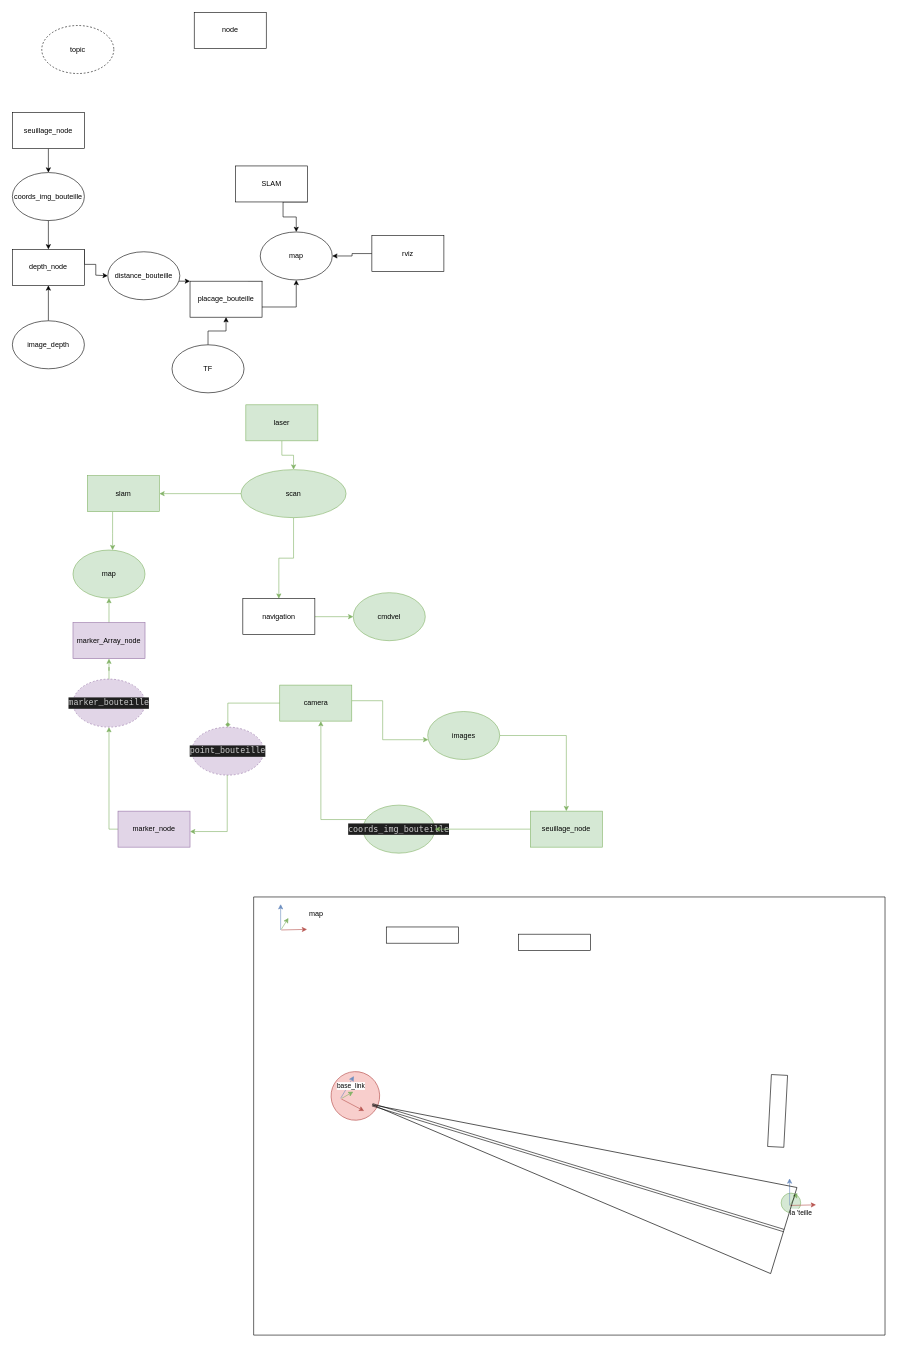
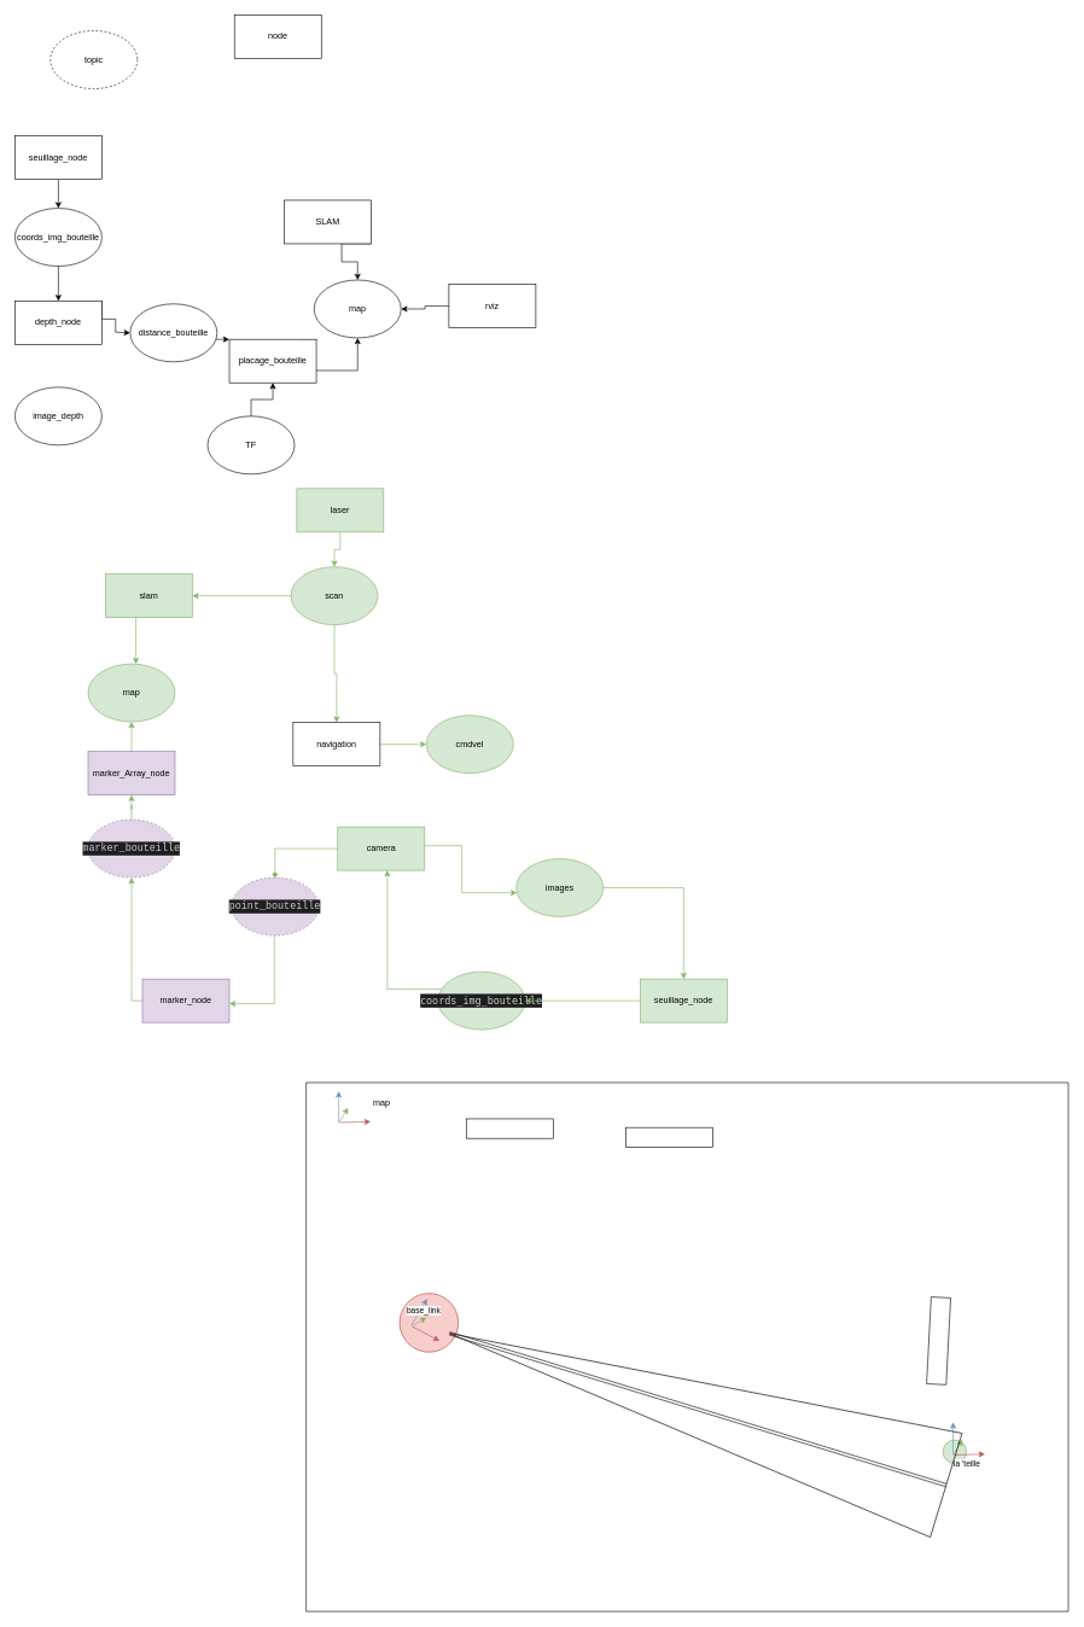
  <mxCell id="0" />
  <mxCell id="1" parent="0" />
  <mxCell id="2" value="node" style="rounded=0;whiteSpace=wrap;html=1;" parent="1" vertex="1"><mxGeometry x="323" y="20" width="120" height="60" as="geometry" /></mxCell>
  <mxCell id="3" value="topic" style="ellipse;whiteSpace=wrap;html=1;dashed=1;" parent="1" vertex="1"><mxGeometry x="69" y="42" width="120" height="80" as="geometry" /></mxCell>
  <mxCell id="4" style="edgeStyle=orthogonalEdgeStyle;rounded=0;orthogonalLoop=1;jettySize=auto;html=1;exitX=1;exitY=0;exitDx=0;exitDy=0;entryX=0;entryY=0.5;entryDx=0;entryDy=0;" parent="1" source="5" target="7" edge="1"><mxGeometry relative="1" as="geometry"><Array as="points"><mxPoint x="140" y="440" /><mxPoint x="159" y="440" /><mxPoint x="159" y="458" /></Array></mxGeometry></mxCell>
  <mxCell id="5" value="depth_node" style="rounded=0;whiteSpace=wrap;html=1;" parent="1" vertex="1"><mxGeometry x="20" y="415" width="120" height="60" as="geometry" /></mxCell>
  <mxCell id="6" style="edgeStyle=orthogonalEdgeStyle;rounded=0;orthogonalLoop=1;jettySize=auto;html=1;" parent="1" source="7" target="9" edge="1"><mxGeometry relative="1" as="geometry"><Array as="points"><mxPoint x="247" y="489" /></Array></mxGeometry></mxCell>
  <mxCell id="7" value="distance_bouteille" style="ellipse;whiteSpace=wrap;html=1;" parent="1" vertex="1"><mxGeometry x="179" y="419" width="120" height="80" as="geometry" /></mxCell>
  <mxCell id="8" style="edgeStyle=orthogonalEdgeStyle;rounded=0;orthogonalLoop=1;jettySize=auto;html=1;exitX=1;exitY=0;exitDx=0;exitDy=0;" parent="1" source="9" target="10" edge="1"><mxGeometry relative="1" as="geometry"><Array as="points"><mxPoint x="413" y="469" /><mxPoint x="413" y="511" /><mxPoint x="493" y="511" /></Array></mxGeometry></mxCell>
  <mxCell id="9" value="placage_bouteille" style="rounded=0;whiteSpace=wrap;html=1;" parent="1" vertex="1"><mxGeometry x="316" y="468" width="120" height="60" as="geometry" /></mxCell>
  <mxCell id="10" value="map" style="ellipse;whiteSpace=wrap;html=1;" parent="1" vertex="1"><mxGeometry x="433" y="386" width="120" height="80" as="geometry" /></mxCell>
  <mxCell id="11" style="edgeStyle=orthogonalEdgeStyle;rounded=0;orthogonalLoop=1;jettySize=auto;html=1;exitX=1;exitY=1;exitDx=0;exitDy=0;" parent="1" source="12" target="10" edge="1"><mxGeometry relative="1" as="geometry"><Array as="points"><mxPoint x="471" y="336" /><mxPoint x="471" y="361" /><mxPoint x="493" y="361" /></Array></mxGeometry></mxCell>
  <mxCell id="12" value="SLAM" style="rounded=0;whiteSpace=wrap;html=1;" parent="1" vertex="1"><mxGeometry x="392" y="276" width="120" height="60" as="geometry" /></mxCell>
  <mxCell id="13" style="edgeStyle=orthogonalEdgeStyle;rounded=0;orthogonalLoop=1;jettySize=auto;html=1;" parent="1" source="14" target="10" edge="1"><mxGeometry relative="1" as="geometry" /></mxCell>
  <mxCell id="14" value="rviz" style="rounded=0;whiteSpace=wrap;html=1;" parent="1" vertex="1"><mxGeometry x="619" y="392" width="120" height="60" as="geometry" /></mxCell>
  <mxCell id="15" style="edgeStyle=orthogonalEdgeStyle;rounded=0;orthogonalLoop=1;jettySize=auto;html=1;exitX=0.5;exitY=0;exitDx=0;exitDy=0;" parent="1" source="16" target="9" edge="1"><mxGeometry relative="1" as="geometry" /></mxCell>
  <mxCell id="16" value="TF" style="ellipse;whiteSpace=wrap;html=1;" parent="1" vertex="1"><mxGeometry x="286" y="574" width="120" height="80" as="geometry" /></mxCell>
  <mxCell id="17" value="coords_img_bouteille" style="ellipse;whiteSpace=wrap;html=1;" parent="1" vertex="1"><mxGeometry x="20" y="287" width="120" height="80" as="geometry" /></mxCell>
  <mxCell id="18" style="edgeStyle=orthogonalEdgeStyle;rounded=0;orthogonalLoop=1;jettySize=auto;html=1;" parent="1" source="19" target="17" edge="1"><mxGeometry relative="1" as="geometry" /></mxCell>
  <mxCell id="19" value="seuillage_node" style="rounded=0;whiteSpace=wrap;html=1;" parent="1" vertex="1"><mxGeometry x="20" y="187" width="120" height="60" as="geometry" /></mxCell>
  <mxCell id="20" style="edgeStyle=orthogonalEdgeStyle;rounded=0;orthogonalLoop=1;jettySize=auto;html=1;" parent="1" source="17" target="5" edge="1"><mxGeometry relative="1" as="geometry" /></mxCell>
- <mxCell id="21" style="edgeStyle=orthogonalEdgeStyle;rounded=0;orthogonalLoop=1;jettySize=auto;html=1;" parent="1" source="22" target="5" edge="1"><mxGeometry relative="1" as="geometry" /></mxCell>
  <mxCell id="22" value="image_depth" style="ellipse;whiteSpace=wrap;html=1;" parent="1" vertex="1"><mxGeometry x="20" y="534" width="120" height="80" as="geometry" /></mxCell>
  <mxCell id="23" style="edgeStyle=orthogonalEdgeStyle;rounded=0;orthogonalLoop=1;jettySize=auto;html=1;fillColor=#d5e8d4;strokeColor=#82b366;" parent="1" source="24" target="27" edge="1"><mxGeometry relative="1" as="geometry"><Array as="points"><mxPoint x="187" y="888" /><mxPoint x="187" y="888" /></Array></mxGeometry></mxCell>
  <mxCell id="24" value="slam" style="rounded=0;whiteSpace=wrap;html=1;fillColor=#d5e8d4;strokeColor=#82b366;" parent="1" vertex="1"><mxGeometry x="145" y="792" width="120" height="60" as="geometry" /></mxCell>
  <mxCell id="25" style="edgeStyle=orthogonalEdgeStyle;rounded=0;orthogonalLoop=1;jettySize=auto;html=1;fillColor=#d5e8d4;strokeColor=#82b366;" parent="1" source="26" target="28" edge="1"><mxGeometry relative="1" as="geometry" /></mxCell>
  <mxCell id="26" value="navigation" style="rounded=0;whiteSpace=wrap;html=1;" parent="1" vertex="1"><mxGeometry x="404" y="997" width="120" height="60" as="geometry" /></mxCell>
  <mxCell id="27" value="map" style="ellipse;whiteSpace=wrap;html=1;fillColor=#d5e8d4;strokeColor=#82b366;" parent="1" vertex="1"><mxGeometry x="121" y="916" width="120" height="80" as="geometry" /></mxCell>
  <mxCell id="28" value="cmdvel" style="ellipse;whiteSpace=wrap;html=1;fillColor=#d5e8d4;strokeColor=#82b366;" parent="1" vertex="1"><mxGeometry x="588" y="987" width="120" height="80" as="geometry" /></mxCell>
  <mxCell id="29" style="edgeStyle=orthogonalEdgeStyle;rounded=0;orthogonalLoop=1;jettySize=auto;html=1;fillColor=#d5e8d4;strokeColor=#82b366;" parent="1" source="30" target="37" edge="1"><mxGeometry relative="1" as="geometry"><Array as="points"><mxPoint x="534" y="1365" /></Array></mxGeometry></mxCell>
  <mxCell id="30" value="&lt;div data-darkreader-inline-bgcolor=&quot;&quot; data-darkreader-inline-color=&quot;&quot; style=&quot;color: rgb(204, 204, 204); background-color: rgb(31, 31, 31); font-family: &amp;quot;Droid Sans Mono&amp;quot;, &amp;quot;monospace&amp;quot;, monospace; font-size: 14px; line-height: 19px; --darkreader-inline-color: #e6e0d8; --darkreader-inline-bgcolor: #1a1d1e;&quot;&gt;coords_img_bouteille&lt;/div&gt;" style="ellipse;whiteSpace=wrap;html=1;fillColor=#d5e8d4;strokeColor=#82b366;" parent="1" vertex="1"><mxGeometry x="604" y="1341" width="120" height="80" as="geometry" /></mxCell>
  <mxCell id="31" style="edgeStyle=orthogonalEdgeStyle;rounded=0;orthogonalLoop=1;jettySize=auto;html=1;fillColor=#d5e8d4;strokeColor=#82b366;" parent="1" source="32" target="30" edge="1"><mxGeometry relative="1" as="geometry" /></mxCell>
  <mxCell id="32" value="seuillage_node" style="rounded=0;whiteSpace=wrap;html=1;fillColor=#d5e8d4;strokeColor=#82b366;" parent="1" vertex="1"><mxGeometry x="883" y="1351" width="120" height="60" as="geometry" /></mxCell>
  <mxCell id="33" style="edgeStyle=orthogonalEdgeStyle;rounded=0;orthogonalLoop=1;jettySize=auto;html=1;fillColor=#d5e8d4;strokeColor=#82b366;" parent="1" source="34" target="32" edge="1"><mxGeometry relative="1" as="geometry" /></mxCell>
  <mxCell id="34" value="images" style="ellipse;whiteSpace=wrap;html=1;fillColor=#d5e8d4;strokeColor=#82b366;" parent="1" vertex="1"><mxGeometry x="712" y="1185" width="120" height="80" as="geometry" /></mxCell>
  <mxCell id="35" style="edgeStyle=orthogonalEdgeStyle;rounded=0;orthogonalLoop=1;jettySize=auto;html=1;fillColor=#d5e8d4;strokeColor=#82b366;" parent="1" source="37" target="34" edge="1"><mxGeometry relative="1" as="geometry"><Array as="points"><mxPoint x="637" y="1167" /><mxPoint x="637" y="1232" /></Array></mxGeometry></mxCell>
  <mxCell id="36" style="edgeStyle=orthogonalEdgeStyle;rounded=0;orthogonalLoop=1;jettySize=auto;html=1;fillColor=#d5e8d4;strokeColor=#82b366;" parent="1" source="73" target="70" edge="1"><mxGeometry relative="1" as="geometry"><Array as="points"><mxPoint x="181" y="1381" /></Array></mxGeometry></mxCell>
  <mxCell id="37" value="camera" style="rounded=0;whiteSpace=wrap;html=1;fillColor=#d5e8d4;strokeColor=#82b366;" parent="1" vertex="1"><mxGeometry x="465.5" y="1141" width="120" height="60" as="geometry" /></mxCell>
  <mxCell id="38" style="edgeStyle=orthogonalEdgeStyle;rounded=0;orthogonalLoop=1;jettySize=auto;html=1;fillColor=#d5e8d4;strokeColor=#82b366;" parent="1" source="39" target="42" edge="1"><mxGeometry relative="1" as="geometry" /></mxCell>
  <mxCell id="39" value="laser" style="rounded=0;whiteSpace=wrap;html=1;fillColor=#d5e8d4;strokeColor=#82b366;" parent="1" vertex="1"><mxGeometry x="409" y="674" width="120" height="60" as="geometry" /></mxCell>
  <mxCell id="40" style="edgeStyle=orthogonalEdgeStyle;rounded=0;orthogonalLoop=1;jettySize=auto;html=1;fillColor=#d5e8d4;strokeColor=#82b366;" parent="1" source="42" target="24" edge="1"><mxGeometry relative="1" as="geometry" /></mxCell>
  <mxCell id="41" style="edgeStyle=orthogonalEdgeStyle;rounded=0;orthogonalLoop=1;jettySize=auto;html=1;fillColor=#d5e8d4;strokeColor=#82b366;" parent="1" source="42" target="26" edge="1"><mxGeometry relative="1" as="geometry" /></mxCell>
- <mxCell id="42" value="scan" style="ellipse;whiteSpace=wrap;html=1;fillColor=#d5e8d4;strokeColor=#82b366;" parent="1" vertex="1"><mxGeometry x="401" y="782" width="175" height="80" as="geometry" /></mxCell>
+ <mxCell id="42" value="scan" style="ellipse;whiteSpace=wrap;html=1;fillColor=#d5e8d4;strokeColor=#82b366;" parent="1" vertex="1"><mxGeometry x="401" y="782" width="120" height="80" as="geometry" /></mxCell>
  <mxCell id="43" value="" style="swimlane;startSize=0;fillColor=none;" parent="1" vertex="1"><mxGeometry x="422" y="1494" width="1052" height="730" as="geometry" /></mxCell>
  <mxCell id="44" value="" style="group;rotation=0;" parent="43" vertex="1" connectable="0"><mxGeometry x="112.998" y="274.002" width="824.002" height="387.404" as="geometry" /></mxCell>
  <mxCell id="45" value="" style="ellipse;whiteSpace=wrap;html=1;aspect=fixed;fillColor=#d5e8d4;strokeColor=#82b366;" parent="44" vertex="1"><mxGeometry x="765.93" y="219.41" width="32.59" height="32.59" as="geometry" /></mxCell>
  <mxCell id="46" value="" style="group;rotation=15;" parent="44" vertex="1" connectable="0"><mxGeometry x="9" y="117" width="815.002" height="219.59" as="geometry" /></mxCell>
  <mxCell id="47" value="" style="group;rotation=20;" parent="46" vertex="1" connectable="0"><mxGeometry x="7" y="-99" width="112.002" height="81" as="geometry" /></mxCell>
  <mxCell id="48" value="" style="ellipse;whiteSpace=wrap;html=1;aspect=fixed;fillColor=#f8cecc;strokeColor=#b85450;rotation=20;" parent="47" vertex="1"><mxGeometry y="-1" width="81" height="81" as="geometry" /></mxCell>
  <mxCell id="49" value="" style="group;rotation=30;" parent="47" vertex="1" connectable="0"><mxGeometry x="24.002" y="14.498" width="44" height="50" as="geometry" /></mxCell>
  <mxCell id="50" value="" style="group" parent="49" vertex="1" connectable="0"><mxGeometry x="-8" y="-8" width="39" height="58" as="geometry" /></mxCell>
  <mxCell id="51" value="" style="endArrow=classic;html=1;rounded=0;fillColor=#dae8fc;strokeColor=#6c8ebf;" parent="50" edge="1"><mxGeometry width="50" height="50" relative="1" as="geometry"><mxPoint y="37" as="sourcePoint" /><mxPoint x="22" as="targetPoint" /></mxGeometry></mxCell>
  <mxCell id="52" value="" style="endArrow=classic;html=1;rounded=0;fillColor=#f8cecc;strokeColor=#b85450;" parent="50" edge="1"><mxGeometry width="50" height="50" relative="1" as="geometry"><mxPoint x="1" y="38" as="sourcePoint" /><mxPoint x="39" y="58" as="targetPoint" /></mxGeometry></mxCell>
  <mxCell id="53" value="" style="endArrow=classic;html=1;rounded=0;fillColor=#d5e8d4;strokeColor=#82b366;" parent="50" edge="1"><mxGeometry width="50" height="50" relative="1" as="geometry"><mxPoint x="2" y="37" as="sourcePoint" /><mxPoint x="21" y="26" as="targetPoint" /></mxGeometry></mxCell>
  <mxCell id="54" value="base_link" style="edgeLabel;html=1;align=center;verticalAlign=middle;resizable=0;points=[];" parent="53" vertex="1" connectable="0"><mxGeometry x="0.508" relative="1" as="geometry"><mxPoint y="-12" as="offset" /></mxGeometry></mxCell>
  <mxCell id="55" value="" style="group" parent="46" vertex="1" connectable="0"><mxGeometry x="771.002" y="77.998" width="44" height="45" as="geometry" /></mxCell>
  <mxCell id="56" value="" style="endArrow=classic;html=1;rounded=0;fillColor=#dae8fc;strokeColor=#6c8ebf;" parent="55" edge="1"><mxGeometry width="50" height="50" relative="1" as="geometry"><mxPoint y="45" as="sourcePoint" /><mxPoint as="targetPoint" /></mxGeometry></mxCell>
  <mxCell id="57" value="" style="endArrow=classic;html=1;rounded=0;fillColor=#f8cecc;strokeColor=#b85450;" parent="55" edge="1"><mxGeometry width="50" height="50" relative="1" as="geometry"><mxPoint x="1" y="45" as="sourcePoint" /><mxPoint x="44" y="43.953" as="targetPoint" /></mxGeometry></mxCell>
  <mxCell id="58" value="la 'teille" style="edgeLabel;html=1;align=center;verticalAlign=middle;resizable=0;points=[];" parent="57" vertex="1" connectable="0"><mxGeometry x="-0.083" y="2" relative="1" as="geometry"><mxPoint x="-2" y="14" as="offset" /></mxGeometry></mxCell>
  <mxCell id="59" value="" style="endArrow=classic;html=1;rounded=0;fillColor=#d5e8d4;strokeColor=#82b366;" parent="55" edge="1"><mxGeometry width="50" height="50" relative="1" as="geometry"><mxPoint x="1" y="43.953" as="sourcePoint" /><mxPoint x="13" y="24.07" as="targetPoint" /></mxGeometry></mxCell>
  <mxCell id="60" value="" style="triangle;whiteSpace=wrap;html=1;rotation=-163;fillColor=none;" parent="44" vertex="1"><mxGeometry x="69" y="102" width="717" height="150" as="geometry" /></mxCell>
  <mxCell id="61" style="rounded=0;orthogonalLoop=1;jettySize=auto;html=1;exitX=0;exitY=0.5;exitDx=0;exitDy=0;entryX=1;entryY=0.5;entryDx=0;entryDy=0;shape=link;" parent="44" source="60" target="60" edge="1"><mxGeometry relative="1" as="geometry" /></mxCell>
  <mxCell id="62" value="" style="rounded=0;whiteSpace=wrap;html=1;" parent="43" vertex="1"><mxGeometry x="221" y="50" width="120" height="27" as="geometry" /></mxCell>
  <mxCell id="63" value="" style="rounded=0;whiteSpace=wrap;html=1;" parent="43" vertex="1"><mxGeometry x="441" y="62" width="120" height="27" as="geometry" /></mxCell>
  <mxCell id="64" value="" style="rounded=0;whiteSpace=wrap;html=1;rotation=-87;" parent="43" vertex="1"><mxGeometry x="813" y="343" width="120" height="27" as="geometry" /></mxCell>
  <mxCell id="65" value="" style="endArrow=classic;html=1;rounded=0;fillColor=#dae8fc;strokeColor=#6c8ebf;" parent="43" edge="1"><mxGeometry width="50" height="50" relative="1" as="geometry"><mxPoint x="45" y="55" as="sourcePoint" /><mxPoint x="45" y="12" as="targetPoint" /></mxGeometry></mxCell>
  <mxCell id="66" value="" style="endArrow=classic;html=1;rounded=0;fillColor=#f8cecc;strokeColor=#b85450;" parent="43" edge="1"><mxGeometry width="50" height="50" relative="1" as="geometry"><mxPoint x="46" y="55" as="sourcePoint" /><mxPoint x="89" y="54" as="targetPoint" /></mxGeometry></mxCell>
  <mxCell id="67" value="" style="endArrow=classic;html=1;rounded=0;fillColor=#d5e8d4;strokeColor=#82b366;" parent="43" edge="1"><mxGeometry width="50" height="50" relative="1" as="geometry"><mxPoint x="46" y="54" as="sourcePoint" /><mxPoint x="58" y="35" as="targetPoint" /></mxGeometry></mxCell>
  <mxCell id="68" value="map" style="text;html=1;align=center;verticalAlign=middle;resizable=0;points=[];autosize=1;strokeColor=none;fillColor=none;" parent="1" vertex="1"><mxGeometry x="505" y="1510" width="41" height="26" as="geometry" /></mxCell>
  <mxCell id="69" style="edgeStyle=orthogonalEdgeStyle;rounded=0;orthogonalLoop=1;jettySize=auto;html=1;fillColor=#d5e8d4;strokeColor=#82b366;" parent="1" source="70" target="72" edge="1"><mxGeometry relative="1" as="geometry" /></mxCell>
  <mxCell id="70" value="&lt;div style=&quot;color: rgb(204, 204, 204); background-color: rgb(31, 31, 31); font-family: Consolas, &amp;quot;Courier New&amp;quot;, monospace; font-size: 14px; line-height: 19px;&quot;&gt;marker_bouteille&lt;/div&gt;" style="ellipse;whiteSpace=wrap;html=1;fillColor=#e1d5e7;strokeColor=#9673a6;dashed=1;" parent="1" vertex="1"><mxGeometry x="121" y="1131" width="120" height="80" as="geometry" /></mxCell>
  <mxCell id="71" style="edgeStyle=orthogonalEdgeStyle;rounded=0;orthogonalLoop=1;jettySize=auto;html=1;fillColor=#d5e8d4;strokeColor=#82b366;" parent="1" source="72" target="27" edge="1"><mxGeometry relative="1" as="geometry" /></mxCell>
  <mxCell id="72" value="marker_Array_node" style="rounded=0;whiteSpace=wrap;html=1;fillColor=#e1d5e7;strokeColor=#9673a6;" parent="1" vertex="1"><mxGeometry x="121" y="1037" width="120" height="60" as="geometry" /></mxCell>
  <mxCell id="73" value="marker_node" style="rounded=0;whiteSpace=wrap;html=1;fillColor=#e1d5e7;strokeColor=#9673a6;" vertex="1" parent="1"><mxGeometry x="196" y="1351" width="120" height="60" as="geometry" /></mxCell>
  <mxCell id="74" value="" style="edgeStyle=orthogonalEdgeStyle;rounded=0;orthogonalLoop=1;jettySize=auto;html=1;fillColor=#d5e8d4;strokeColor=#82b366;endArrow=diamond;" edge="1" parent="1" source="37" target="75"><mxGeometry relative="1" as="geometry"><mxPoint x="466" y="1171" as="sourcePoint" /><mxPoint x="348" y="1385" as="targetPoint" /><Array as="points" /></mxGeometry></mxCell>
  <mxCell id="75" value="&lt;div style=&quot;color: rgb(204, 204, 204); background-color: rgb(31, 31, 31); font-family: Consolas, &amp;quot;Courier New&amp;quot;, monospace; font-size: 14px; line-height: 19px;&quot;&gt;&lt;div style=&quot;line-height: 19px;&quot;&gt;point_bouteille&lt;/div&gt;&lt;/div&gt;" style="ellipse;whiteSpace=wrap;html=1;fillColor=#e1d5e7;strokeColor=#9673a6;dashed=1;" vertex="1" parent="1"><mxGeometry x="319" y="1211" width="120" height="80" as="geometry" /></mxCell>
  <mxCell id="76" style="edgeStyle=orthogonalEdgeStyle;rounded=0;orthogonalLoop=1;jettySize=auto;html=1;fillColor=#d5e8d4;strokeColor=#82b366;" edge="1" parent="1" source="75" target="73"><mxGeometry relative="1" as="geometry"><mxPoint x="238" y="1391" as="sourcePoint" /><mxPoint x="191" y="1221" as="targetPoint" /><Array as="points"><mxPoint x="378" y="1385" /></Array></mxGeometry></mxCell>
